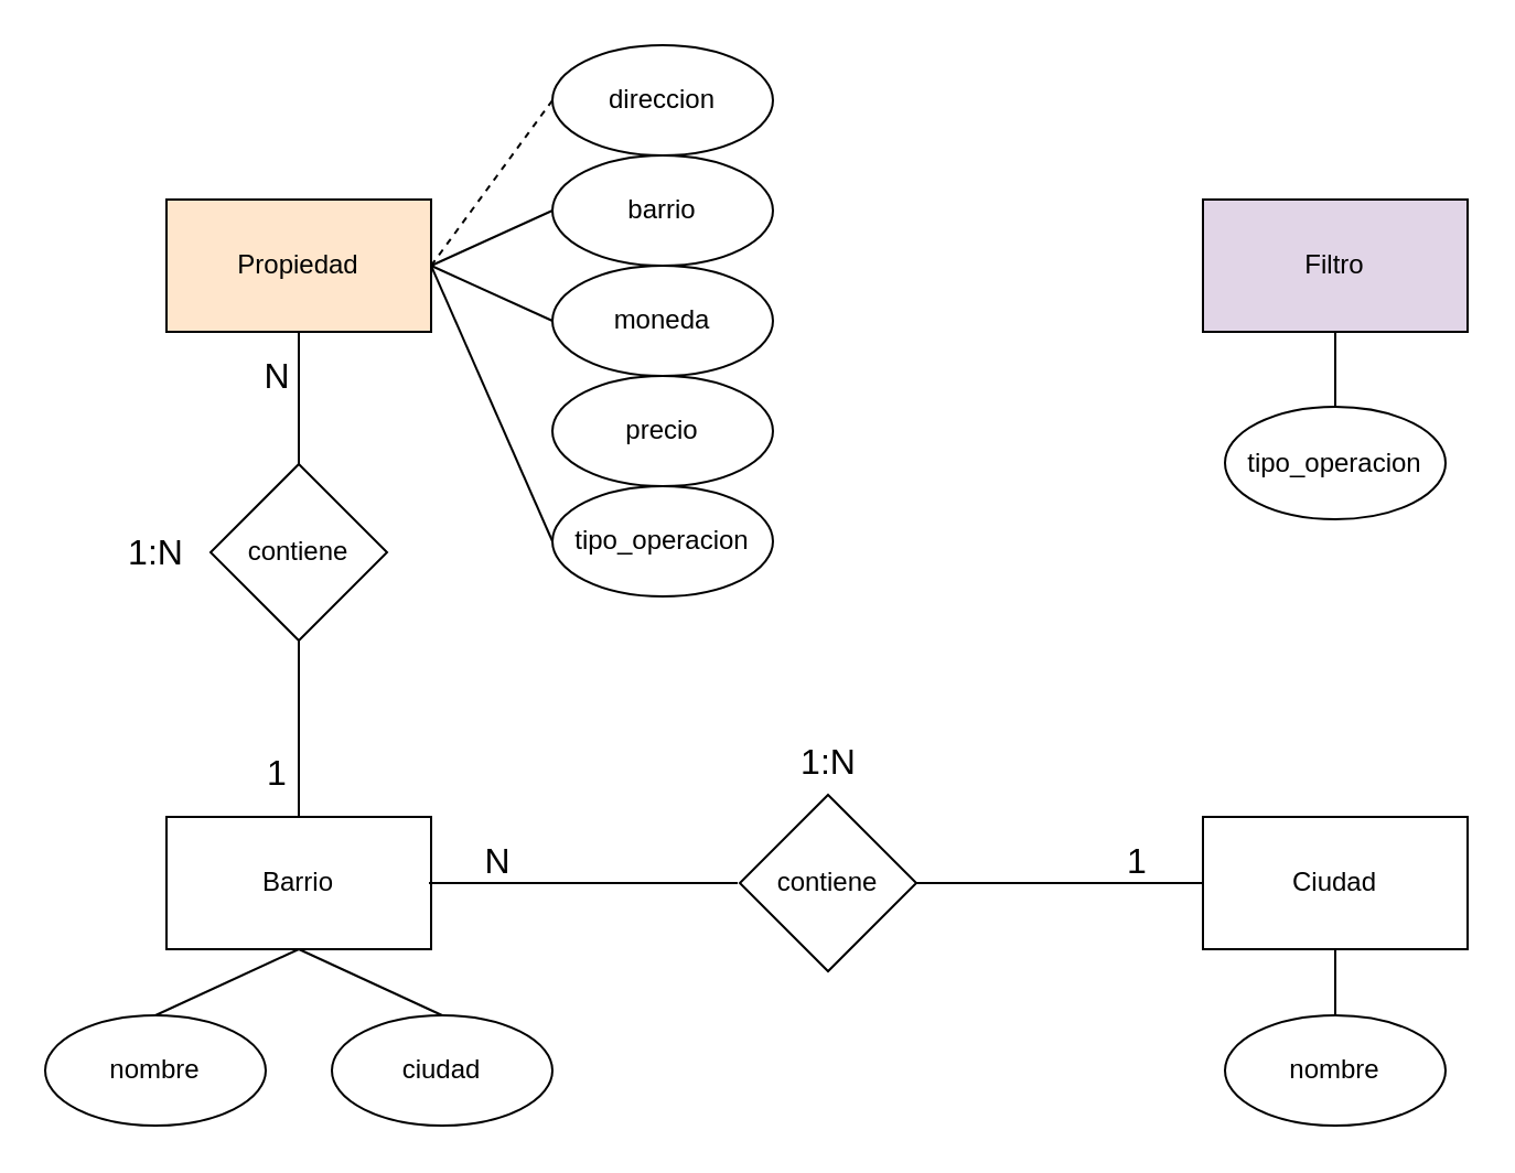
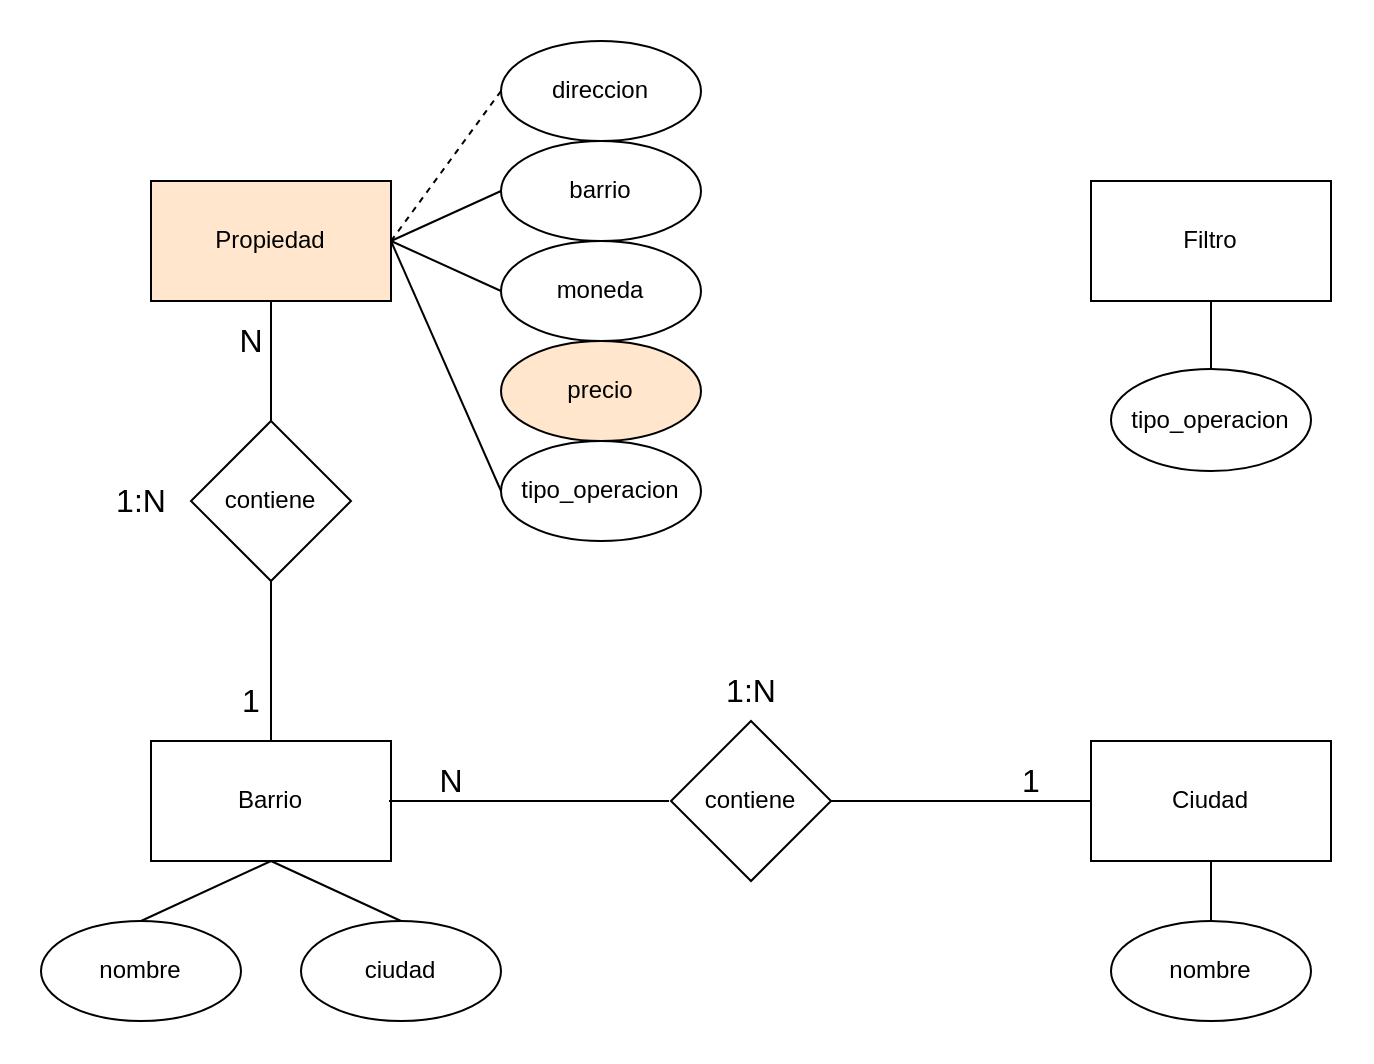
  <mxCell id="0" />
  <mxCell id="1" parent="0" />
  <mxCell id="2" value="Propiedad" style="rounded=0;whiteSpace=wrap;html=1;fillColor=#ffe6cc;" vertex="1" parent="1"><mxGeometry x="75" y="90" width="120" height="60" as="geometry" /></mxCell>
  <mxCell id="3" value="Barrio" style="rounded=0;whiteSpace=wrap;html=1;" vertex="1" parent="1"><mxGeometry x="75" y="370" width="120" height="60" as="geometry" /></mxCell>
  <mxCell id="4" value="Ciudad" style="rounded=0;whiteSpace=wrap;html=1;" vertex="1" parent="1"><mxGeometry x="545" y="370" width="120" height="60" as="geometry" /></mxCell>
  <mxCell id="5" value="&lt;font style=&quot;font-size: 16px;&quot;&gt;1&lt;/font&gt;" style="edgeStyle=orthogonalEdgeStyle;rounded=0;orthogonalLoop=1;jettySize=auto;html=1;exitX=0.5;exitY=1;exitDx=0;exitDy=0;entryX=0.5;entryY=0;entryDx=0;entryDy=0;endArrow=none;endFill=0;" edge="1" parent="1" source="7" target="3"><mxGeometry x="0.5" y="-10" relative="1" as="geometry"><mxPoint as="offset" /></mxGeometry></mxCell>
  <mxCell id="6" value="&lt;font style=&quot;font-size: 16px;&quot;&gt;N&lt;/font&gt;" style="edgeStyle=orthogonalEdgeStyle;rounded=0;orthogonalLoop=1;jettySize=auto;html=1;exitX=0.5;exitY=0;exitDx=0;exitDy=0;entryX=0.5;entryY=1;entryDx=0;entryDy=0;endArrow=none;endFill=0;" edge="1" parent="1" source="7" target="2"><mxGeometry x="0.333" y="10" relative="1" as="geometry"><mxPoint as="offset" /></mxGeometry></mxCell>
  <mxCell id="7" value="contiene" style="rhombus;whiteSpace=wrap;html=1;" vertex="1" parent="1"><mxGeometry x="95" y="210" width="80" height="80" as="geometry" /></mxCell>
  <mxCell id="8" value="&lt;span style=&quot;font-size: 16px;&quot;&gt;1&lt;/span&gt;" style="edgeStyle=orthogonalEdgeStyle;rounded=0;orthogonalLoop=1;jettySize=auto;html=1;exitX=1;exitY=0.5;exitDx=0;exitDy=0;entryX=0;entryY=0.5;entryDx=0;entryDy=0;endArrow=none;endFill=0;" edge="1" parent="1" source="10" target="4"><mxGeometry x="0.538" y="10" relative="1" as="geometry"><mxPoint as="offset" /></mxGeometry></mxCell>
  <mxCell id="9" value="&lt;font style=&quot;font-size: 16px;&quot;&gt;N&lt;/font&gt;" style="edgeStyle=orthogonalEdgeStyle;rounded=0;orthogonalLoop=1;jettySize=auto;html=1;exitX=0;exitY=0.5;exitDx=0;exitDy=0;entryX=1;entryY=0.5;entryDx=0;entryDy=0;endArrow=none;endFill=0;" edge="1" parent="1"><mxGeometry x="0.557" y="-10" relative="1" as="geometry"><mxPoint x="334" y="400" as="sourcePoint" /><mxPoint x="194" y="400" as="targetPoint" /><mxPoint as="offset" /></mxGeometry></mxCell>
  <mxCell id="10" value="contiene" style="rhombus;whiteSpace=wrap;html=1;" vertex="1" parent="1"><mxGeometry x="335" y="360" width="80" height="80" as="geometry" /></mxCell>
  <mxCell id="11" value="nombre" style="ellipse;whiteSpace=wrap;html=1;" vertex="1" parent="1"><mxGeometry x="555" y="460" width="100" height="50" as="geometry" /></mxCell>
  <mxCell id="12" value="nombre" style="ellipse;whiteSpace=wrap;html=1;" vertex="1" parent="1"><mxGeometry x="20" y="460" width="100" height="50" as="geometry" /></mxCell>
  <mxCell id="13" value="ciudad" style="ellipse;whiteSpace=wrap;html=1;" vertex="1" parent="1"><mxGeometry x="150" y="460" width="100" height="50" as="geometry" /></mxCell>
  <mxCell id="14" value="direccion" style="ellipse;whiteSpace=wrap;html=1;" vertex="1" parent="1"><mxGeometry x="250" y="20" width="100" height="50" as="geometry" /></mxCell>
  <mxCell id="15" value="barrio" style="ellipse;whiteSpace=wrap;html=1;" vertex="1" parent="1"><mxGeometry x="250" y="70" width="100" height="50" as="geometry" /></mxCell>
  <mxCell id="16" value="moneda" style="ellipse;whiteSpace=wrap;html=1;" vertex="1" parent="1"><mxGeometry x="250" y="120" width="100" height="50" as="geometry" /></mxCell>
- <mxCell id="17" value="precio" style="ellipse;whiteSpace=wrap;html=1;" vertex="1" parent="1"><mxGeometry x="250" y="170" width="100" height="50" as="geometry" /></mxCell>
+ <mxCell id="17" value="precio" style="ellipse;whiteSpace=wrap;html=1;fillColor=#ffe6cc;" vertex="1" parent="1"><mxGeometry x="250" y="170" width="100" height="50" as="geometry" /></mxCell>
  <mxCell id="18" value="tipo_operacion" style="ellipse;whiteSpace=wrap;html=1;" vertex="1" parent="1"><mxGeometry x="250" y="220" width="100" height="50" as="geometry" /></mxCell>
  <mxCell id="19" value="" style="endArrow=none;html=1;rounded=0;exitX=1;exitY=0.5;exitDx=0;exitDy=0;entryX=0;entryY=0.5;entryDx=0;entryDy=0;dashed=1;" edge="1" parent="1" source="2" target="14"><mxGeometry width="50" height="50" relative="1" as="geometry"><mxPoint x="505" y="150" as="sourcePoint" /><mxPoint x="555" y="100" as="targetPoint" /></mxGeometry></mxCell>
  <mxCell id="20" value="" style="endArrow=none;html=1;rounded=0;exitX=1;exitY=0.5;exitDx=0;exitDy=0;entryX=0;entryY=0.5;entryDx=0;entryDy=0;" edge="1" parent="1" source="2" target="15"><mxGeometry width="50" height="50" relative="1" as="geometry"><mxPoint x="205" y="130" as="sourcePoint" /><mxPoint x="260" y="55" as="targetPoint" /></mxGeometry></mxCell>
  <mxCell id="21" value="" style="endArrow=none;html=1;rounded=0;exitX=1;exitY=0.5;exitDx=0;exitDy=0;entryX=0;entryY=0.5;entryDx=0;entryDy=0;" edge="1" parent="1" source="2" target="16"><mxGeometry width="50" height="50" relative="1" as="geometry"><mxPoint x="215" y="140" as="sourcePoint" /><mxPoint x="270" y="65" as="targetPoint" /></mxGeometry></mxCell>
  <mxCell id="22" value="" style="endArrow=none;html=1;rounded=0;exitX=1;exitY=0.5;exitDx=0;exitDy=0;entryX=0;entryY=0.5;entryDx=0;entryDy=0;" edge="1" parent="1" source="2" target="18"><mxGeometry width="50" height="50" relative="1" as="geometry"><mxPoint x="235" y="160" as="sourcePoint" /><mxPoint x="290" y="85" as="targetPoint" /></mxGeometry></mxCell>
  <mxCell id="23" value="" style="endArrow=none;html=1;rounded=0;exitX=0.5;exitY=1;exitDx=0;exitDy=0;entryX=0.5;entryY=0;entryDx=0;entryDy=0;" edge="1" parent="1" source="3" target="13"><mxGeometry width="50" height="50" relative="1" as="geometry"><mxPoint x="245" y="170" as="sourcePoint" /><mxPoint x="300" y="95" as="targetPoint" /></mxGeometry></mxCell>
  <mxCell id="24" value="" style="endArrow=none;html=1;rounded=0;exitX=0.5;exitY=1;exitDx=0;exitDy=0;entryX=0.5;entryY=0;entryDx=0;entryDy=0;" edge="1" parent="1" source="3" target="12"><mxGeometry width="50" height="50" relative="1" as="geometry"><mxPoint x="255" y="180" as="sourcePoint" /><mxPoint x="310" y="105" as="targetPoint" /></mxGeometry></mxCell>
  <mxCell id="25" value="" style="endArrow=none;html=1;rounded=0;exitX=0.5;exitY=1;exitDx=0;exitDy=0;entryX=0.5;entryY=0;entryDx=0;entryDy=0;" edge="1" parent="1" source="4" target="11"><mxGeometry width="50" height="50" relative="1" as="geometry"><mxPoint x="145" y="440" as="sourcePoint" /><mxPoint x="210" y="470" as="targetPoint" /></mxGeometry></mxCell>
  <mxCell id="26" value="1:N" style="text;html=1;align=center;verticalAlign=middle;resizable=0;points=[];autosize=1;strokeColor=none;fillColor=none;fontSize=16;" vertex="1" parent="1"><mxGeometry x="350" y="330" width="50" height="30" as="geometry" /></mxCell>
  <mxCell id="27" value="1:N" style="text;html=1;align=center;verticalAlign=middle;resizable=0;points=[];autosize=1;strokeColor=none;fillColor=none;fontSize=16;" vertex="1" parent="1"><mxGeometry x="45" y="235" width="50" height="30" as="geometry" /></mxCell>
- <mxCell id="28" value="Filtro" style="rounded=0;whiteSpace=wrap;html=1;fillColor=#e1d5e7;" vertex="1" parent="1"><mxGeometry x="545" y="90" width="120" height="60" as="geometry" /></mxCell>
+ <mxCell id="28" value="Filtro" style="rounded=0;whiteSpace=wrap;html=1;" vertex="1" parent="1"><mxGeometry x="545" y="90" width="120" height="60" as="geometry" /></mxCell>
  <mxCell id="29" value="tipo_operacion" style="ellipse;whiteSpace=wrap;html=1;" vertex="1" parent="1"><mxGeometry x="555" y="184" width="100" height="51" as="geometry" /></mxCell>
  <mxCell id="30" value="" style="endArrow=none;html=1;rounded=0;exitX=0.5;exitY=0;exitDx=0;exitDy=0;entryX=0.5;entryY=1;entryDx=0;entryDy=0;" edge="1" parent="1" source="29" target="28"><mxGeometry width="50" height="50" relative="1" as="geometry"><mxPoint x="205" y="130" as="sourcePoint" /><mxPoint x="260" y="155" as="targetPoint" /></mxGeometry></mxCell>
